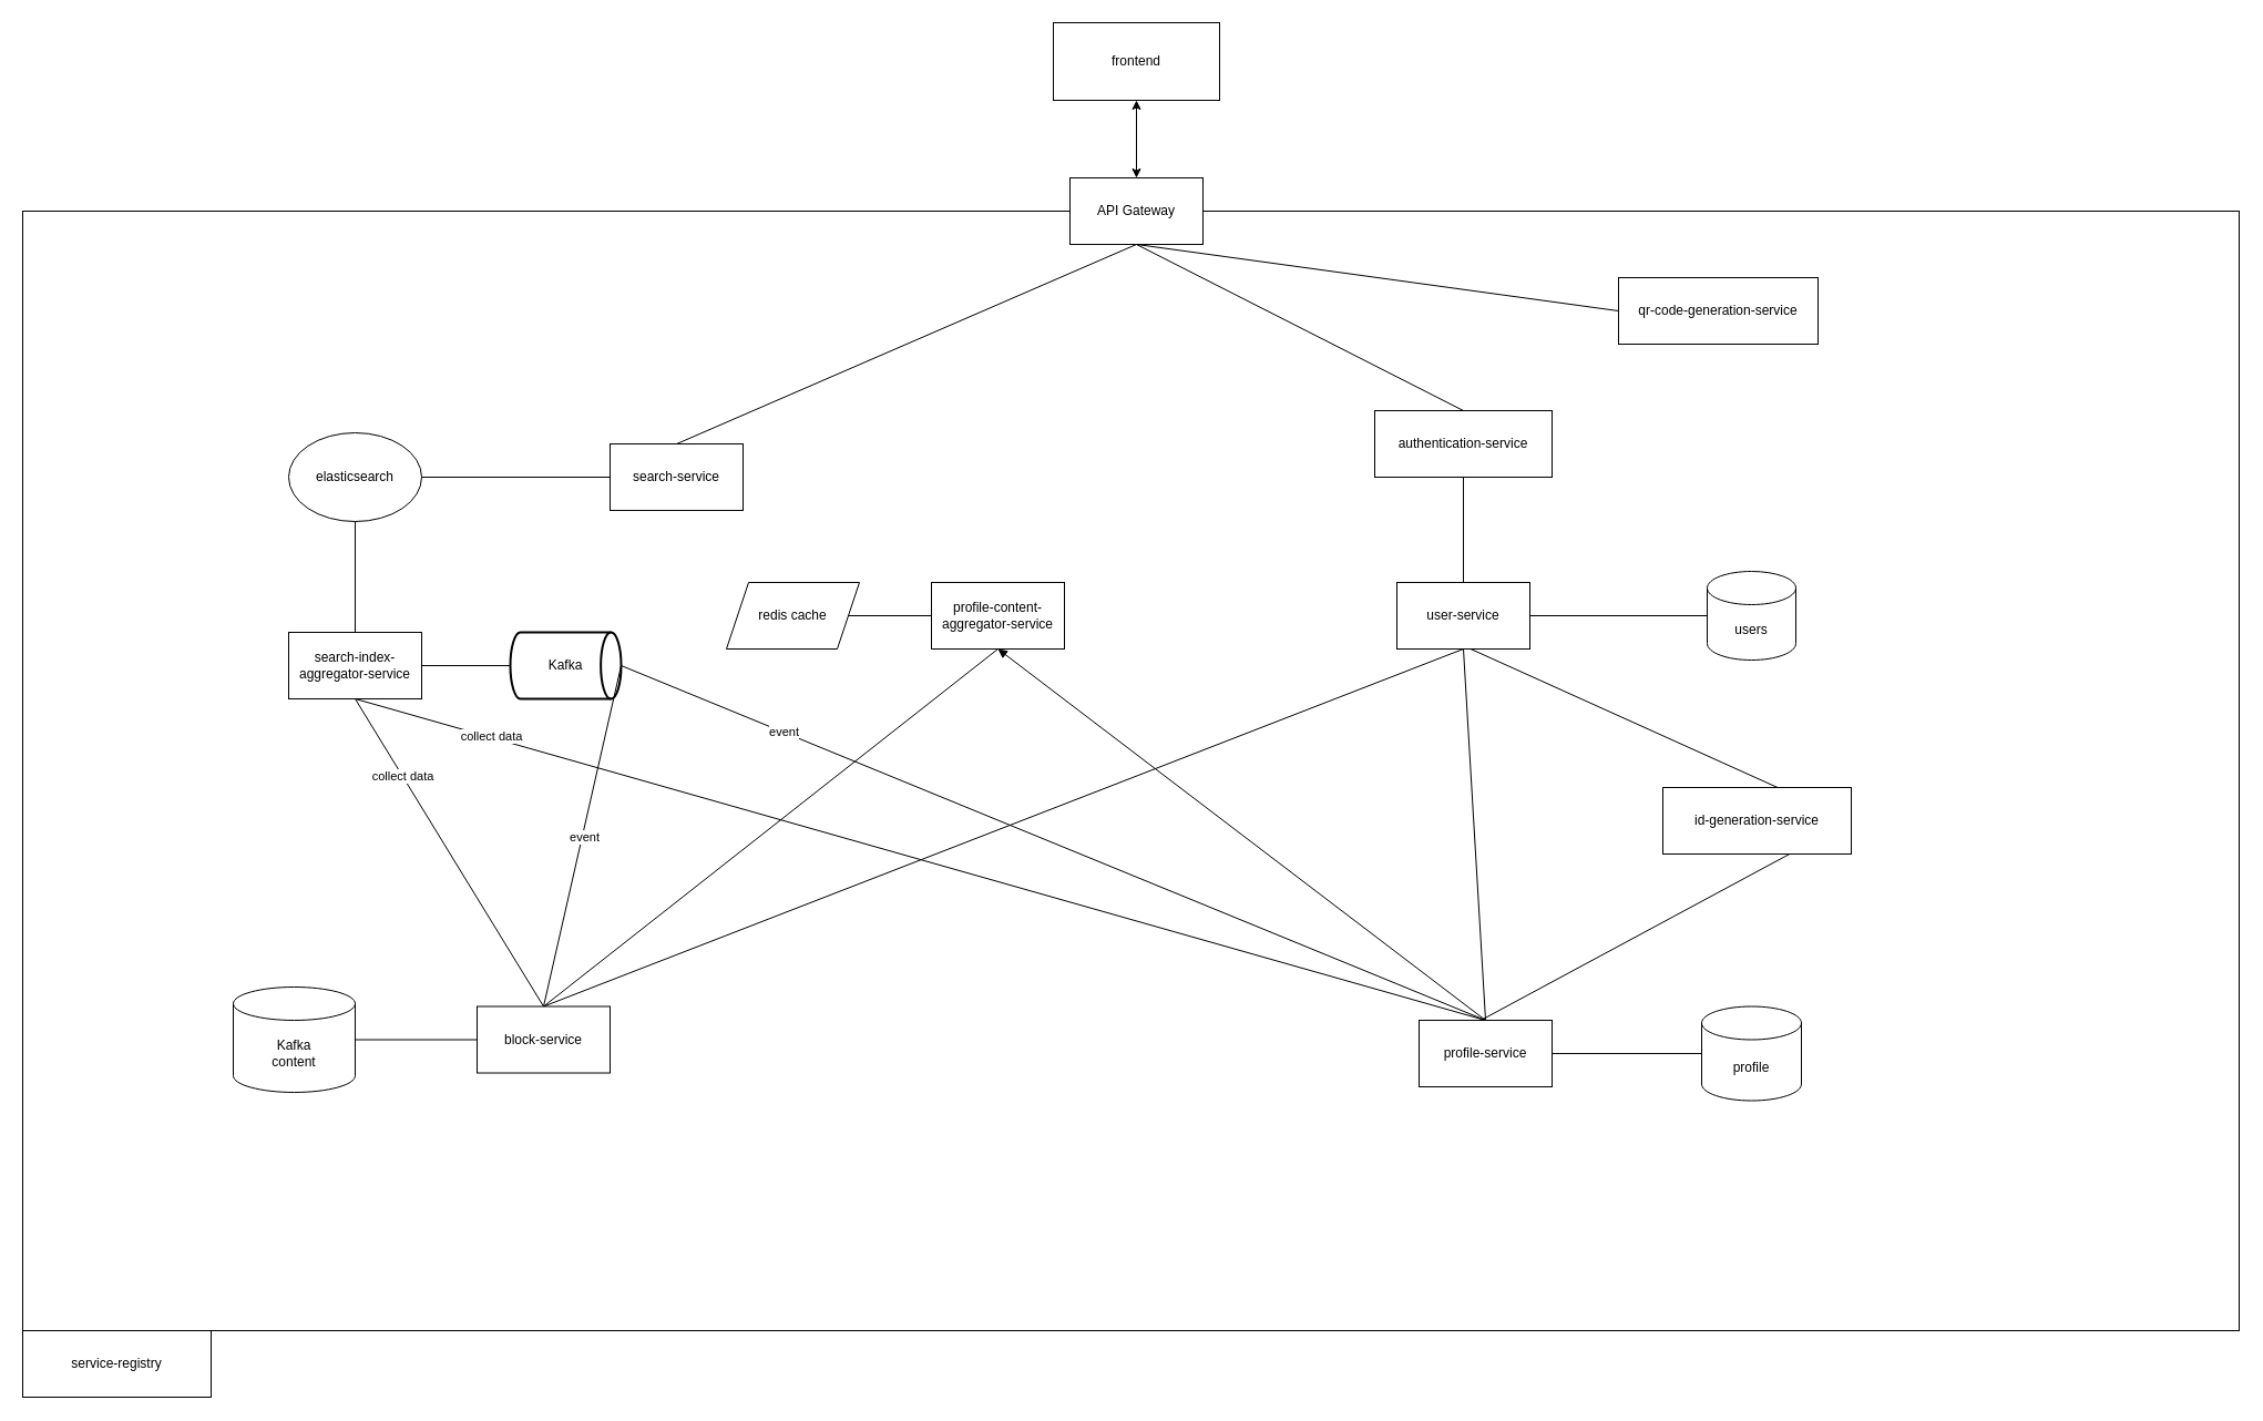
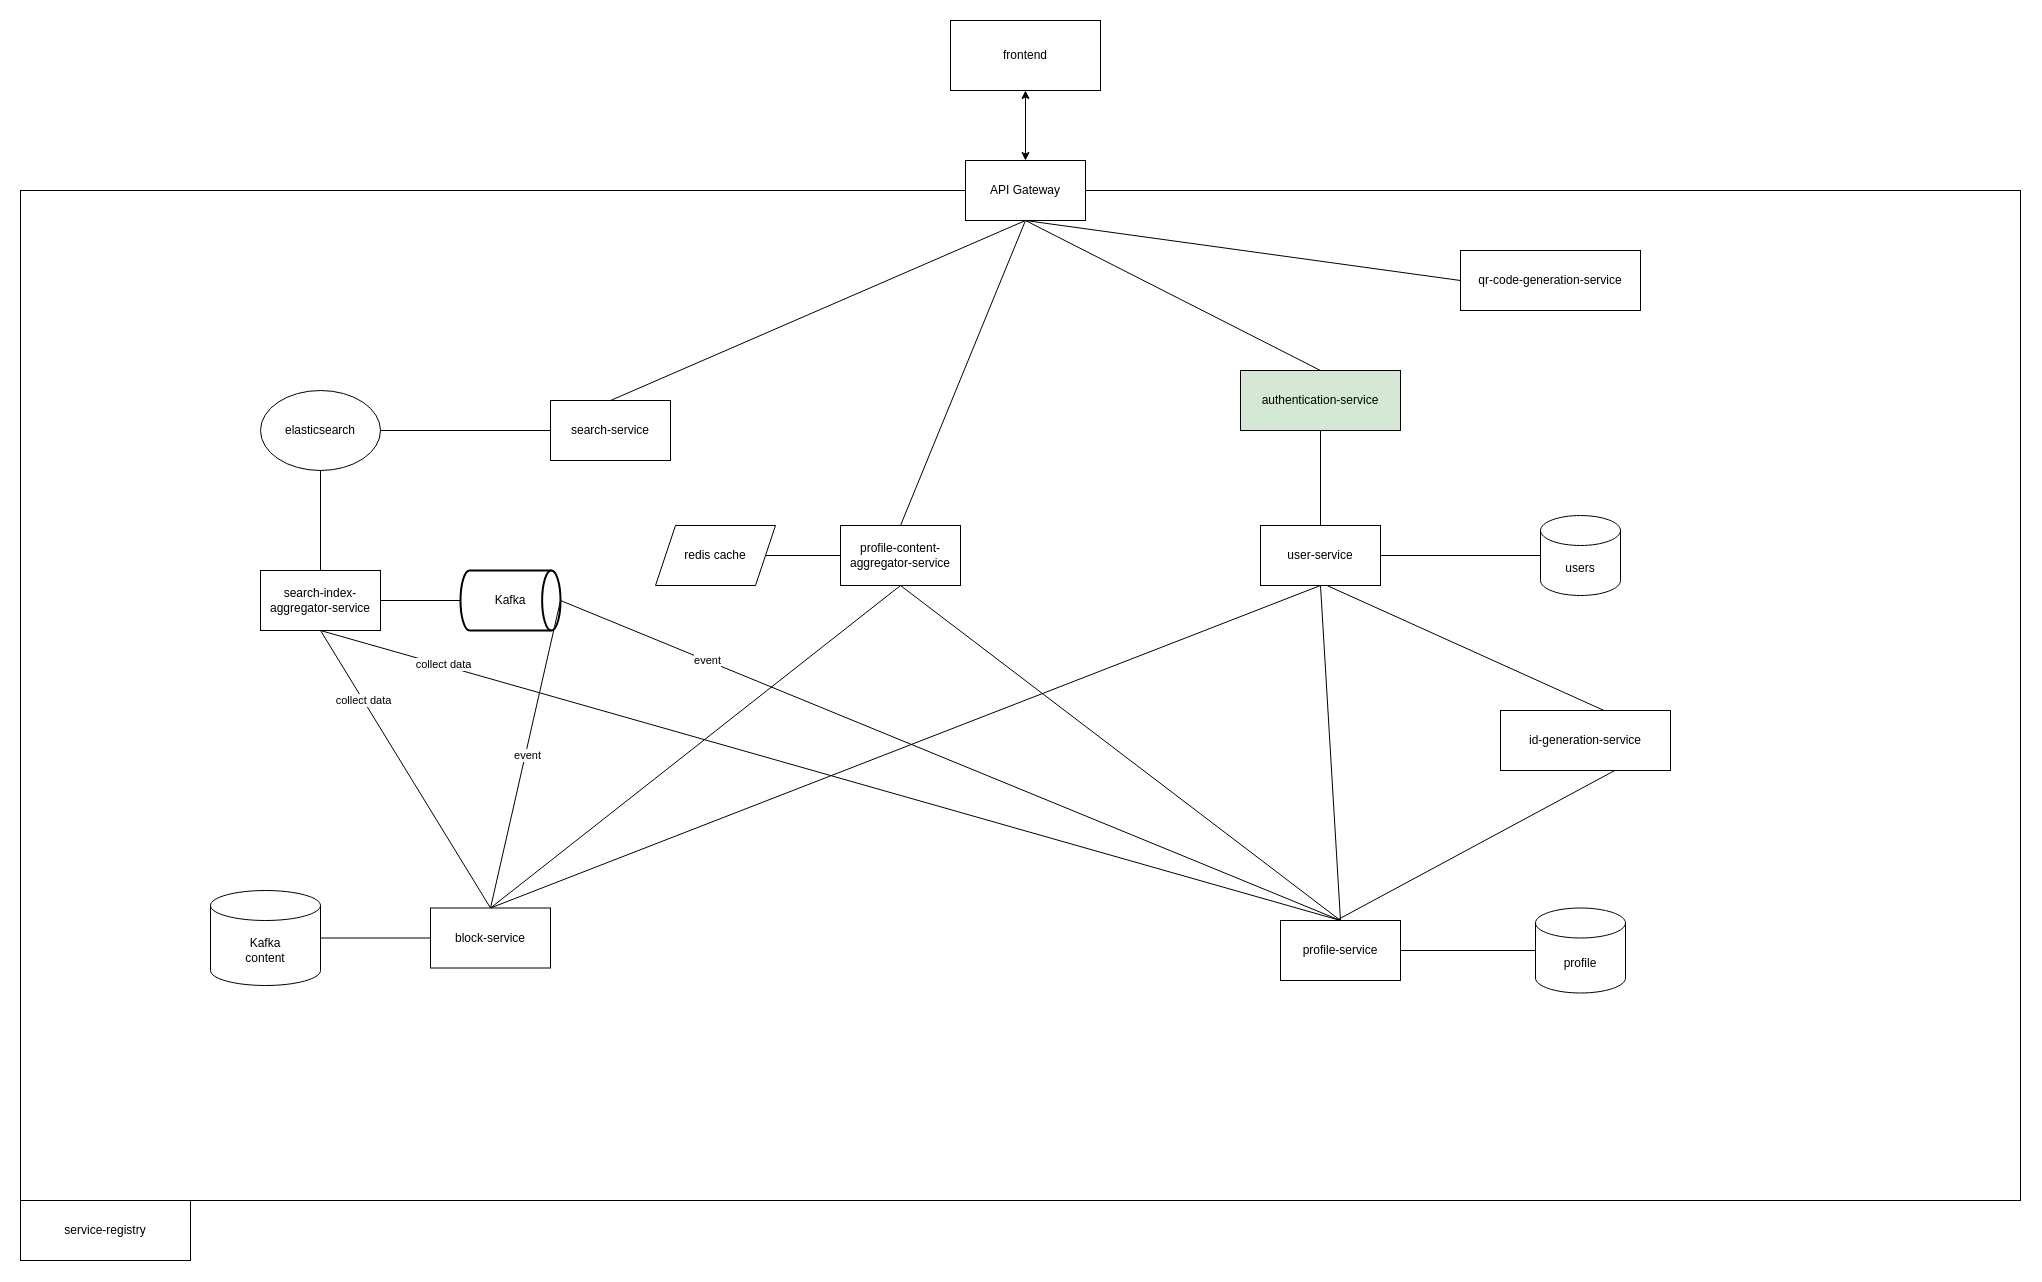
  <mxCell id="0" />
  <mxCell id="1" parent="0" />
  <mxCell id="2" value="" style="rounded=0;whiteSpace=wrap;html=1;" parent="1" vertex="1"><mxGeometry x="20" y="190" width="2000" height="1010" as="geometry" /></mxCell>
  <mxCell id="3" value="" style="endArrow=none;html=1;rounded=0;exitX=1;exitY=0.5;exitDx=0;exitDy=0;entryX=0;entryY=0.5;entryDx=0;entryDy=0;" parent="1" source="24" target="25" edge="1"><mxGeometry width="50" height="50" relative="1" as="geometry"><mxPoint x="1020" y="789" as="sourcePoint" /><mxPoint x="1070" y="739" as="targetPoint" /></mxGeometry></mxCell>
  <mxCell id="4" value="" style="endArrow=none;html=1;rounded=0;entryX=1;entryY=0.5;entryDx=0;entryDy=0;exitX=0;exitY=0.5;exitDx=0;exitDy=0;" parent="1" source="27" target="24" edge="1"><mxGeometry width="50" height="50" relative="1" as="geometry"><mxPoint x="1010" y="759" as="sourcePoint" /><mxPoint x="1060" y="709" as="targetPoint" /></mxGeometry></mxCell>
  <mxCell id="5" value="" style="endArrow=none;html=1;rounded=0;entryX=0.5;entryY=0;entryDx=0;entryDy=0;exitX=0.5;exitY=1;exitDx=0;exitDy=0;" parent="1" source="25" target="27" edge="1"><mxGeometry width="50" height="50" relative="1" as="geometry"><mxPoint x="1010" y="759" as="sourcePoint" /><mxPoint x="1060" y="709" as="targetPoint" /></mxGeometry></mxCell>
  <mxCell id="6" value="" style="endArrow=none;html=1;rounded=0;exitX=0.5;exitY=0;exitDx=0;exitDy=0;entryX=0.5;entryY=1;entryDx=0;entryDy=0;" parent="1" source="26" target="25" edge="1"><mxGeometry width="50" height="50" relative="1" as="geometry"><mxPoint x="1010" y="759" as="sourcePoint" /><mxPoint x="1060" y="709" as="targetPoint" /></mxGeometry></mxCell>
  <mxCell id="7" value="service-registry" style="rounded=0;whiteSpace=wrap;html=1;" parent="1" vertex="1"><mxGeometry x="20" y="1200" width="170" height="60" as="geometry" /></mxCell>
  <mxCell id="8" value="Kafka&lt;br&gt;content" style="shape=cylinder3;whiteSpace=wrap;html=1;boundedLbl=1;backgroundOutline=1;size=15;" parent="1" vertex="1"><mxGeometry x="210" y="890" width="110" height="95" as="geometry" /></mxCell>
  <mxCell id="9" value="" style="endArrow=none;html=1;rounded=0;exitX=1;exitY=0.5;exitDx=0;exitDy=0;exitPerimeter=0;entryX=0;entryY=0.5;entryDx=0;entryDy=0;" parent="1" source="8" target="26" edge="1"><mxGeometry width="50" height="50" relative="1" as="geometry"><mxPoint x="920" y="729" as="sourcePoint" /><mxPoint x="970" y="679" as="targetPoint" /></mxGeometry></mxCell>
  <mxCell id="10" value="users" style="shape=cylinder3;whiteSpace=wrap;html=1;boundedLbl=1;backgroundOutline=1;size=15;" parent="1" vertex="1"><mxGeometry x="1540" y="515" width="80" height="80" as="geometry" /></mxCell>
  <mxCell id="11" value="" style="endArrow=none;html=1;rounded=0;entryX=0;entryY=0.5;entryDx=0;entryDy=0;entryPerimeter=0;exitX=1;exitY=0.5;exitDx=0;exitDy=0;" parent="1" source="25" target="10" edge="1"><mxGeometry width="50" height="50" relative="1" as="geometry"><mxPoint x="880" y="679" as="sourcePoint" /><mxPoint x="930" y="629" as="targetPoint" /></mxGeometry></mxCell>
  <mxCell id="12" value="profile" style="shape=cylinder3;whiteSpace=wrap;html=1;boundedLbl=1;backgroundOutline=1;size=15;" parent="1" vertex="1"><mxGeometry x="1535" y="907.5" width="90" height="85" as="geometry" /></mxCell>
  <mxCell id="13" value="" style="endArrow=none;html=1;rounded=0;entryX=0;entryY=0.5;entryDx=0;entryDy=0;entryPerimeter=0;exitX=1;exitY=0.5;exitDx=0;exitDy=0;" parent="1" source="27" target="12" edge="1"><mxGeometry width="50" height="50" relative="1" as="geometry"><mxPoint x="880" y="649" as="sourcePoint" /><mxPoint x="930" y="599" as="targetPoint" /></mxGeometry></mxCell>
  <mxCell id="14" value="" style="endArrow=none;html=1;rounded=0;entryX=0.5;entryY=1;entryDx=0;entryDy=0;exitX=0.5;exitY=0;exitDx=0;exitDy=0;" parent="1" source="25" target="23" edge="1"><mxGeometry width="50" height="50" relative="1" as="geometry"><mxPoint x="70" y="769" as="sourcePoint" /><mxPoint x="120" y="719" as="targetPoint" /></mxGeometry></mxCell>
  <mxCell id="15" value="" style="endArrow=none;html=1;rounded=0;exitX=0.5;exitY=1;exitDx=0;exitDy=0;entryX=0.5;entryY=0;entryDx=0;entryDy=0;" parent="1" source="22" target="23" edge="1"><mxGeometry width="50" height="50" relative="1" as="geometry"><mxPoint x="1060" y="240" as="sourcePoint" /><mxPoint x="1110" y="190" as="targetPoint" /></mxGeometry></mxCell>
  <mxCell id="16" value="" style="endArrow=classic;startArrow=classic;html=1;rounded=0;exitX=0.5;exitY=0;exitDx=0;exitDy=0;entryX=0.5;entryY=1;entryDx=0;entryDy=0;" parent="1" source="22" target="20" edge="1"><mxGeometry width="50" height="50" relative="1" as="geometry"><mxPoint x="990" y="160" as="sourcePoint" /><mxPoint x="780" y="79.194" as="targetPoint" /></mxGeometry></mxCell>
+ <mxCell id="17" value="" style="endArrow=none;html=1;rounded=0;entryX=0.5;entryY=1;entryDx=0;entryDy=0;exitX=0.5;exitY=0;exitDx=0;exitDy=0;" parent="1" source="21" target="22" edge="1"><mxGeometry width="50" height="50" relative="1" as="geometry"><mxPoint x="890" y="460" as="sourcePoint" /><mxPoint x="940" y="410" as="targetPoint" /></mxGeometry></mxCell>
  <mxCell id="18" value="" style="endArrow=none;html=1;rounded=0;entryX=0.5;entryY=1;entryDx=0;entryDy=0;exitX=0.5;exitY=0;exitDx=0;exitDy=0;" parent="1" source="26" target="21" edge="1"><mxGeometry width="50" height="50" relative="1" as="geometry"><mxPoint x="890" y="600" as="sourcePoint" /><mxPoint x="940" y="550" as="targetPoint" /></mxGeometry></mxCell>
- <mxCell id="19" value="" style="endArrow=block;html=1;rounded=0;entryX=0.5;entryY=1;entryDx=0;entryDy=0;exitX=0.5;exitY=0;exitDx=0;exitDy=0;" parent="1" source="27" target="21" edge="1"><mxGeometry width="50" height="50" relative="1" as="geometry"><mxPoint x="1020" y="570" as="sourcePoint" /><mxPoint x="1070" y="520" as="targetPoint" /></mxGeometry></mxCell>
+ <mxCell id="19" value="" style="endArrow=none;html=1;rounded=0;entryX=0.5;entryY=1;entryDx=0;entryDy=0;exitX=0.5;exitY=0;exitDx=0;exitDy=0;" parent="1" source="27" target="21" edge="1"><mxGeometry width="50" height="50" relative="1" as="geometry"><mxPoint x="1020" y="570" as="sourcePoint" /><mxPoint x="1070" y="520" as="targetPoint" /></mxGeometry></mxCell>
  <mxCell id="20" value="frontend" style="rounded=0;whiteSpace=wrap;html=1;" parent="1" vertex="1"><mxGeometry x="950" y="20" width="150" height="70" as="geometry" /></mxCell>
  <mxCell id="21" value="profile-content-aggregator-service" style="rounded=0;whiteSpace=wrap;html=1;" parent="1" vertex="1"><mxGeometry x="840" y="525" width="120" height="60" as="geometry" /></mxCell>
  <mxCell id="22" value="API Gateway" style="rounded=0;whiteSpace=wrap;html=1;" parent="1" vertex="1"><mxGeometry x="965" y="160" width="120" height="60" as="geometry" /></mxCell>
- <mxCell id="23" value="authentication-service" style="rounded=0;whiteSpace=wrap;html=1;" parent="1" vertex="1"><mxGeometry x="1240" y="370" width="160" height="60" as="geometry" /></mxCell>
+ <mxCell id="23" value="authentication-service" style="rounded=0;whiteSpace=wrap;html=1;fillColor=#d5e8d4;" parent="1" vertex="1"><mxGeometry x="1240" y="370" width="160" height="60" as="geometry" /></mxCell>
  <mxCell id="24" value="id-generation-service" style="rounded=0;whiteSpace=wrap;html=1;" parent="1" vertex="1"><mxGeometry x="1500" y="710" width="170" height="60" as="geometry" /></mxCell>
  <mxCell id="25" value="user-service" style="rounded=0;whiteSpace=wrap;html=1;" parent="1" vertex="1"><mxGeometry x="1260" y="525" width="120" height="60" as="geometry" /></mxCell>
  <mxCell id="26" value="block-service" style="rounded=0;whiteSpace=wrap;html=1;" parent="1" vertex="1"><mxGeometry x="430" y="907.5" width="120" height="60" as="geometry" /></mxCell>
  <mxCell id="27" value="profile-service" style="rounded=0;whiteSpace=wrap;html=1;" parent="1" vertex="1"><mxGeometry x="1280" y="920" width="120" height="60" as="geometry" /></mxCell>
  <mxCell id="28" value="" style="endArrow=none;html=1;rounded=0;entryX=1;entryY=0.5;entryDx=0;entryDy=0;exitX=0;exitY=0.5;exitDx=0;exitDy=0;" parent="1" source="21" target="29" edge="1"><mxGeometry width="50" height="50" relative="1" as="geometry"><mxPoint x="1010" y="400" as="sourcePoint" /><mxPoint x="1060" y="350" as="targetPoint" /></mxGeometry></mxCell>
  <mxCell id="29" value="redis cache" style="shape=parallelogram;perimeter=parallelogramPerimeter;whiteSpace=wrap;html=1;fixedSize=1;" parent="1" vertex="1"><mxGeometry x="655" y="525" width="120" height="60" as="geometry" /></mxCell>
  <mxCell id="30" value="qr-code-generation-service" style="rounded=0;whiteSpace=wrap;html=1;" parent="1" vertex="1"><mxGeometry x="1460" y="250" width="180" height="60" as="geometry" /></mxCell>
  <mxCell id="31" value="" style="endArrow=none;html=1;rounded=0;exitX=0;exitY=0.5;exitDx=0;exitDy=0;entryX=0.5;entryY=1;entryDx=0;entryDy=0;" parent="1" source="30" target="22" edge="1"><mxGeometry width="50" height="50" relative="1" as="geometry"><mxPoint x="900" y="330" as="sourcePoint" /><mxPoint x="950" y="280" as="targetPoint" /></mxGeometry></mxCell>
  <mxCell id="32" value="search-service" style="rounded=0;whiteSpace=wrap;html=1;" vertex="1" parent="1"><mxGeometry x="550" y="400" width="120" height="60" as="geometry" /></mxCell>
  <mxCell id="33" value="elasticsearch" style="ellipse;whiteSpace=wrap;html=1;" vertex="1" parent="1"><mxGeometry x="260" y="390" width="120" height="80" as="geometry" /></mxCell>
  <mxCell id="34" value="" style="endArrow=none;html=1;rounded=0;exitX=1;exitY=0.5;exitDx=0;exitDy=0;entryX=0;entryY=0.5;entryDx=0;entryDy=0;" edge="1" parent="1" source="33" target="32"><mxGeometry width="50" height="50" relative="1" as="geometry"><mxPoint x="420" y="470" as="sourcePoint" /><mxPoint x="470" y="420" as="targetPoint" /></mxGeometry></mxCell>
  <mxCell id="35" value="search-index-aggregator-service" style="rounded=0;whiteSpace=wrap;html=1;" vertex="1" parent="1"><mxGeometry x="260" y="570" width="120" height="60" as="geometry" /></mxCell>
  <mxCell id="36" value="Kafka" style="strokeWidth=2;html=1;shape=mxgraph.flowchart.direct_data;whiteSpace=wrap;" vertex="1" parent="1"><mxGeometry x="460" y="570" width="100" height="60" as="geometry" /></mxCell>
  <mxCell id="37" value="" style="endArrow=none;html=1;rounded=0;exitX=1;exitY=0.5;exitDx=0;exitDy=0;entryX=0;entryY=0.5;entryDx=0;entryDy=0;entryPerimeter=0;" edge="1" parent="1" source="35" target="36"><mxGeometry width="50" height="50" relative="1" as="geometry"><mxPoint x="560" y="490" as="sourcePoint" /><mxPoint x="610" y="440" as="targetPoint" /></mxGeometry></mxCell>
  <mxCell id="38" value="" style="endArrow=none;html=1;rounded=0;exitX=1;exitY=0.5;exitDx=0;exitDy=0;exitPerimeter=0;entryX=0.5;entryY=0;entryDx=0;entryDy=0;" edge="1" parent="1" source="36" target="26"><mxGeometry width="50" height="50" relative="1" as="geometry"><mxPoint x="680" y="680" as="sourcePoint" /><mxPoint x="730" y="630" as="targetPoint" /></mxGeometry></mxCell>
  <mxCell id="39" value="event" style="edgeLabel;html=1;align=center;verticalAlign=middle;resizable=0;points=[];" vertex="1" connectable="0" parent="38"><mxGeometry x="0.003" y="2" relative="1" as="geometry"><mxPoint as="offset" /></mxGeometry></mxCell>
  <mxCell id="40" value="" style="endArrow=none;html=1;rounded=0;entryX=1;entryY=0.5;entryDx=0;entryDy=0;entryPerimeter=0;exitX=0.5;exitY=0;exitDx=0;exitDy=0;" edge="1" parent="1" source="27" target="36"><mxGeometry width="50" height="50" relative="1" as="geometry"><mxPoint x="820" y="750" as="sourcePoint" /><mxPoint x="870" y="700" as="targetPoint" /></mxGeometry></mxCell>
  <mxCell id="41" value="event" style="edgeLabel;html=1;align=center;verticalAlign=middle;resizable=0;points=[];" vertex="1" connectable="0" parent="40"><mxGeometry x="0.624" y="-1" relative="1" as="geometry"><mxPoint as="offset" /></mxGeometry></mxCell>
  <mxCell id="42" value="" style="endArrow=none;html=1;rounded=0;entryX=0.5;entryY=1;entryDx=0;entryDy=0;exitX=0.5;exitY=0;exitDx=0;exitDy=0;" edge="1" parent="1" source="26" target="35"><mxGeometry width="50" height="50" relative="1" as="geometry"><mxPoint x="930" y="740" as="sourcePoint" /><mxPoint x="980" y="690" as="targetPoint" /></mxGeometry></mxCell>
  <mxCell id="43" value="collect data" style="edgeLabel;html=1;align=center;verticalAlign=middle;resizable=0;points=[];" vertex="1" connectable="0" parent="42"><mxGeometry x="0.501" relative="1" as="geometry"><mxPoint as="offset" /></mxGeometry></mxCell>
  <mxCell id="44" value="" style="endArrow=none;html=1;rounded=0;exitX=0.5;exitY=1;exitDx=0;exitDy=0;entryX=0.5;entryY=0;entryDx=0;entryDy=0;" edge="1" parent="1" source="35" target="27"><mxGeometry width="50" height="50" relative="1" as="geometry"><mxPoint x="620" y="730" as="sourcePoint" /><mxPoint x="670" y="680" as="targetPoint" /></mxGeometry></mxCell>
  <mxCell id="45" value="collect data" style="edgeLabel;html=1;align=center;verticalAlign=middle;resizable=0;points=[];" vertex="1" connectable="0" parent="44"><mxGeometry x="-0.76" y="1" relative="1" as="geometry"><mxPoint as="offset" /></mxGeometry></mxCell>
  <mxCell id="46" value="" style="endArrow=none;html=1;rounded=0;exitX=0.5;exitY=0;exitDx=0;exitDy=0;entryX=0.5;entryY=1;entryDx=0;entryDy=0;" edge="1" parent="1" source="35" target="33"><mxGeometry width="50" height="50" relative="1" as="geometry"><mxPoint x="600" y="550" as="sourcePoint" /><mxPoint x="650" y="500" as="targetPoint" /></mxGeometry></mxCell>
  <mxCell id="47" value="" style="endArrow=none;html=1;rounded=0;exitX=0.5;exitY=0;exitDx=0;exitDy=0;entryX=0.5;entryY=1;entryDx=0;entryDy=0;" edge="1" parent="1" source="32" target="22"><mxGeometry width="50" height="50" relative="1" as="geometry"><mxPoint x="830" y="310" as="sourcePoint" /><mxPoint x="880" y="260" as="targetPoint" /></mxGeometry></mxCell>
